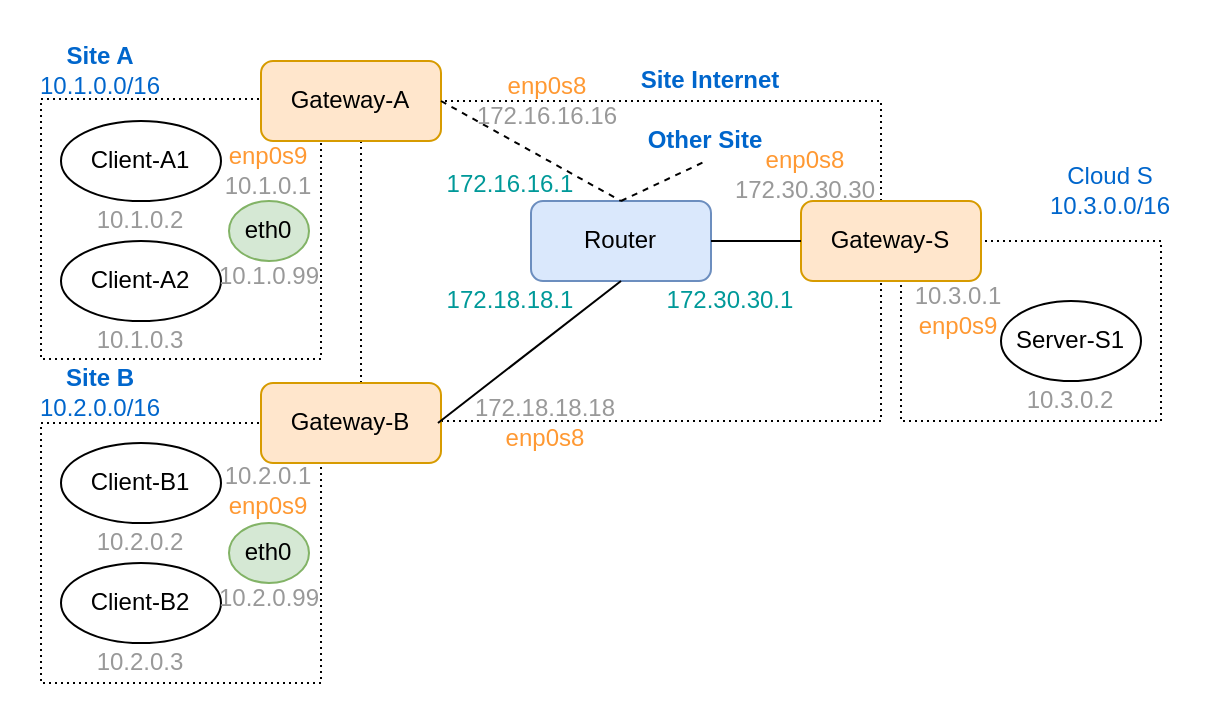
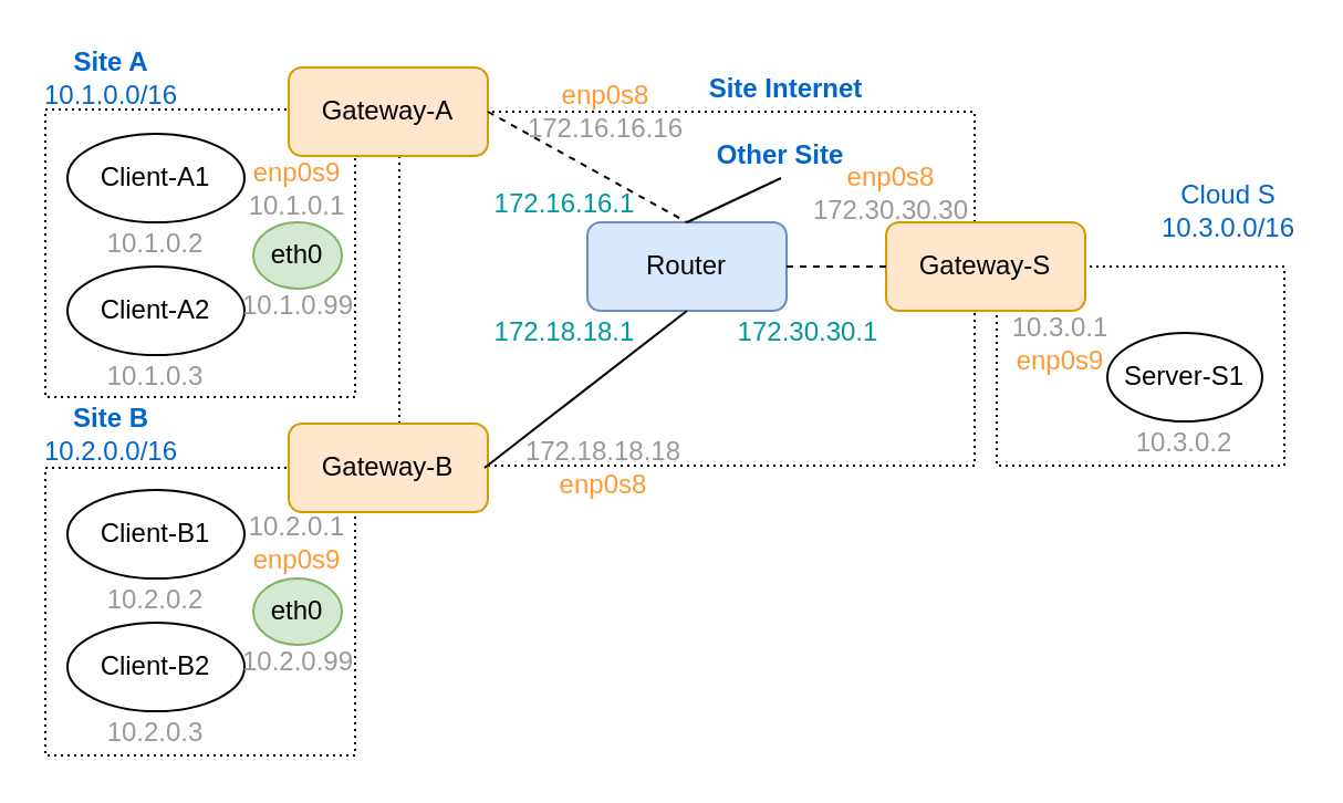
  <mxCell id="0" />
  <mxCell id="1" parent="0" />
  <mxCell id="2" value="" style="verticalLabelPosition=bottom;verticalAlign=top;html=1;shape=mxgraph.basic.rect;fillColor2=none;strokeWidth=1;size=20;indent=5;dashed=1;dashPattern=1 2;" parent="1" vertex="1"><mxGeometry x="450" y="120" width="130" height="90" as="geometry" /></mxCell>
  <mxCell id="3" value="" style="verticalLabelPosition=bottom;verticalAlign=top;html=1;shape=mxgraph.basic.rect;fillColor2=none;strokeWidth=1;size=20;indent=5;dashed=1;dashPattern=1 2;" parent="1" vertex="1"><mxGeometry x="20" y="49" width="140" height="130" as="geometry" /></mxCell>
  <mxCell id="4" value="Client-A1" style="ellipse;whiteSpace=wrap;html=1;" parent="1" vertex="1"><mxGeometry x="30" y="60" width="80" height="40" as="geometry" /></mxCell>
  <mxCell id="5" value="Client-A2" style="ellipse;whiteSpace=wrap;html=1;" parent="1" vertex="1"><mxGeometry x="30" y="120" width="80" height="40" as="geometry" /></mxCell>
  <mxCell id="6" value="" style="verticalLabelPosition=bottom;verticalAlign=top;html=1;shape=mxgraph.basic.rect;fillColor2=none;strokeWidth=1;size=20;indent=5;dashed=1;dashPattern=1 2;" parent="1" vertex="1"><mxGeometry x="20" y="211" width="140" height="130" as="geometry" /></mxCell>
  <mxCell id="7" value="Client-B1" style="ellipse;whiteSpace=wrap;html=1;" parent="1" vertex="1"><mxGeometry x="30" y="221" width="80" height="40" as="geometry" /></mxCell>
  <mxCell id="8" value="Client-B2" style="ellipse;whiteSpace=wrap;html=1;" parent="1" vertex="1"><mxGeometry x="30" y="281" width="80" height="40" as="geometry" /></mxCell>
  <mxCell id="9" value="" style="verticalLabelPosition=bottom;verticalAlign=top;html=1;shape=mxgraph.basic.rect;fillColor2=none;strokeWidth=1;size=20;indent=5;dashed=1;dashPattern=1 2;" parent="1" vertex="1"><mxGeometry x="180" y="50" width="260" height="160" as="geometry" /></mxCell>
  <mxCell id="10" value="Gateway-A" style="rounded=1;whiteSpace=wrap;html=1;fillColor=#ffe6cc;strokeColor=#d79b00;" parent="1" vertex="1"><mxGeometry x="130" y="30" width="90" height="40" as="geometry" /></mxCell>
  <mxCell id="11" value="Gateway-B" style="rounded=1;whiteSpace=wrap;html=1;fillColor=#ffe6cc;strokeColor=#d79b00;" parent="1" vertex="1"><mxGeometry x="130" y="191" width="90" height="40" as="geometry" /></mxCell>
  <mxCell id="12" value="Router" style="rounded=1;whiteSpace=wrap;html=1;fillColor=#dae8fc;strokeColor=#6c8ebf;" parent="1" vertex="1"><mxGeometry x="265" y="100" width="90" height="40" as="geometry" /></mxCell>
  <mxCell id="13" value="Gateway-S" style="rounded=1;whiteSpace=wrap;html=1;fillColor=#ffe6cc;strokeColor=#d79b00;" parent="1" vertex="1"><mxGeometry x="400" y="100" width="90" height="40" as="geometry" /></mxCell>
  <mxCell id="14" value="Server-S1" style="ellipse;whiteSpace=wrap;html=1;" parent="1" vertex="1"><mxGeometry x="500" y="150" width="70" height="40" as="geometry" /></mxCell>
  <mxCell id="15" value="" style="endArrow=none;html=1;rounded=0;exitX=0.148;exitY=1.006;exitDx=0;exitDy=0;exitPerimeter=0;entryX=0.5;entryY=1;entryDx=0;entryDy=0;" parent="1" source="9" target="12" edge="1"><mxGeometry width="50" height="50" relative="1" as="geometry"><mxPoint x="330" y="190" as="sourcePoint" /><mxPoint x="380" y="140" as="targetPoint" /></mxGeometry></mxCell>
- <mxCell id="16" value="" style="endArrow=none;html=1;rounded=0;exitX=1;exitY=0.5;exitDx=0;exitDy=0;entryX=0;entryY=0.5;entryDx=0;entryDy=0;" parent="1" source="12" target="13" edge="1"><mxGeometry width="50" height="50" relative="1" as="geometry"><mxPoint x="228.48" y="231.02" as="sourcePoint" /><mxPoint x="320" y="150" as="targetPoint" /></mxGeometry></mxCell>
+ <mxCell id="16" value="" style="endArrow=none;html=1;rounded=0;exitX=1;exitY=0.5;exitDx=0;exitDy=0;entryX=0;entryY=0.5;entryDx=0;entryDy=0;dashed=1;" parent="1" source="12" target="13" edge="1"><mxGeometry width="50" height="50" relative="1" as="geometry"><mxPoint x="228.48" y="231.02" as="sourcePoint" /><mxPoint x="320" y="150" as="targetPoint" /></mxGeometry></mxCell>
  <mxCell id="17" value="" style="endArrow=none;html=1;rounded=0;exitX=1;exitY=0.5;exitDx=0;exitDy=0;entryX=0.5;entryY=0;entryDx=0;entryDy=0;dashed=1;" parent="1" source="10" target="12" edge="1"><mxGeometry width="50" height="50" relative="1" as="geometry"><mxPoint x="228.48" y="231.02" as="sourcePoint" /><mxPoint x="320" y="150" as="targetPoint" /></mxGeometry></mxCell>
  <mxCell id="18" value="&lt;b&gt;Site A&lt;/b&gt;&lt;br&gt;10.1.0.0/16" style="text;html=1;strokeColor=none;fillColor=none;align=center;verticalAlign=middle;whiteSpace=wrap;rounded=0;fontColor=#0066CC;" parent="1" vertex="1"><mxGeometry x="20" y="20" width="60" height="30" as="geometry" /></mxCell>
  <mxCell id="19" value="&lt;b&gt;Site B&lt;/b&gt;&lt;br&gt;10.2.0.0/16" style="text;html=1;strokeColor=none;fillColor=none;align=center;verticalAlign=middle;whiteSpace=wrap;rounded=0;fontColor=#0066CC;" parent="1" vertex="1"><mxGeometry x="20" y="181" width="60" height="30" as="geometry" /></mxCell>
  <mxCell id="20" value="&lt;b&gt;Site Internet&lt;/b&gt;" style="text;html=1;strokeColor=none;fillColor=none;align=center;verticalAlign=middle;whiteSpace=wrap;rounded=0;fontColor=#0066CC;" parent="1" vertex="1"><mxGeometry x="310" y="30" width="90" height="20" as="geometry" /></mxCell>
  <mxCell id="21" value="&lt;b&gt;Other Site&lt;/b&gt;" style="text;html=1;strokeColor=none;fillColor=none;align=center;verticalAlign=middle;whiteSpace=wrap;rounded=0;fontColor=#0066CC;" parent="1" vertex="1"><mxGeometry x="310" y="60" width="85" height="20" as="geometry" /></mxCell>
- <mxCell id="22" value="" style="endArrow=none;html=1;rounded=0;exitX=0.5;exitY=0;exitDx=0;exitDy=0;entryX=0.5;entryY=1;entryDx=0;entryDy=0;dashed=1;" parent="1" source="12" target="21" edge="1"><mxGeometry width="50" height="50" relative="1" as="geometry"><mxPoint x="228.48" y="231.02" as="sourcePoint" /><mxPoint x="320" y="150" as="targetPoint" /></mxGeometry></mxCell>
+ <mxCell id="22" value="" style="endArrow=none;html=1;rounded=0;exitX=0.5;exitY=0;exitDx=0;exitDy=0;entryX=0.5;entryY=1;entryDx=0;entryDy=0;" parent="1" source="12" target="21" edge="1"><mxGeometry width="50" height="50" relative="1" as="geometry"><mxPoint x="228.48" y="231.02" as="sourcePoint" /><mxPoint x="320" y="150" as="targetPoint" /></mxGeometry></mxCell>
  <mxCell id="23" value="Cloud S&lt;br&gt;10.3.0.0/16" style="text;html=1;strokeColor=none;fillColor=none;align=center;verticalAlign=middle;whiteSpace=wrap;rounded=0;fontColor=#0066CC;" parent="1" vertex="1"><mxGeometry x="525" y="80" width="60" height="30" as="geometry" /></mxCell>
  <mxCell id="24" value="10.1.0.2" style="text;html=1;strokeColor=none;fillColor=none;align=center;verticalAlign=middle;whiteSpace=wrap;rounded=0;fontColor=#999999;" parent="1" vertex="1"><mxGeometry x="35" y="100" width="70" height="20" as="geometry" /></mxCell>
  <mxCell id="25" value="10.1.0.3" style="text;html=1;strokeColor=none;fillColor=none;align=center;verticalAlign=middle;whiteSpace=wrap;rounded=0;fontColor=#999999;" parent="1" vertex="1"><mxGeometry x="35" y="160" width="70" height="20" as="geometry" /></mxCell>
  <mxCell id="26" value="10.2.0.2" style="text;html=1;strokeColor=none;fillColor=none;align=center;verticalAlign=middle;whiteSpace=wrap;rounded=0;fontColor=#999999;" parent="1" vertex="1"><mxGeometry x="35" y="261" width="70" height="20" as="geometry" /></mxCell>
  <mxCell id="27" value="10.2.0.3" style="text;html=1;strokeColor=none;fillColor=none;align=center;verticalAlign=middle;whiteSpace=wrap;rounded=0;fontColor=#999999;" parent="1" vertex="1"><mxGeometry x="35" y="321" width="70" height="20" as="geometry" /></mxCell>
  <mxCell id="28" value="10.3.0.2" style="text;html=1;strokeColor=none;fillColor=none;align=center;verticalAlign=middle;whiteSpace=wrap;rounded=0;fontColor=#999999;" parent="1" vertex="1"><mxGeometry x="500" y="190" width="70" height="20" as="geometry" /></mxCell>
  <mxCell id="29" value="&lt;span style=&quot;color: rgb(255, 153, 51);&quot;&gt;enp0s9&lt;/span&gt;&lt;br&gt;10.1.0.1" style="text;html=1;strokeColor=none;fillColor=none;align=center;verticalAlign=middle;whiteSpace=wrap;rounded=0;fontColor=#999999;" parent="1" vertex="1"><mxGeometry x="105" y="70" width="58" height="30" as="geometry" /></mxCell>
  <mxCell id="30" value="10.2.0.1&lt;br&gt;&lt;span style=&quot;color: rgb(255, 153, 51);&quot;&gt;enp0s9&lt;/span&gt;" style="text;html=1;strokeColor=none;fillColor=none;align=center;verticalAlign=middle;whiteSpace=wrap;rounded=0;fontColor=#999999;" parent="1" vertex="1"><mxGeometry x="105" y="235" width="58" height="20" as="geometry" /></mxCell>
  <mxCell id="31" value="10.3.0.1&lt;br&gt;&lt;span style=&quot;color: rgb(255, 153, 51);&quot;&gt;enp0s9&lt;/span&gt;" style="text;html=1;strokeColor=none;fillColor=none;align=center;verticalAlign=middle;whiteSpace=wrap;rounded=0;fontColor=#999999;" parent="1" vertex="1"><mxGeometry x="450" y="145" width="58" height="20" as="geometry" /></mxCell>
  <mxCell id="32" value="172.16.16.1" style="text;html=1;strokeColor=none;fillColor=none;align=center;verticalAlign=middle;whiteSpace=wrap;rounded=0;fontColor=#009999;" parent="1" vertex="1"><mxGeometry x="220" y="82" width="70" height="20" as="geometry" /></mxCell>
  <mxCell id="33" value="172.18.18.1" style="text;html=1;strokeColor=none;fillColor=none;align=center;verticalAlign=middle;whiteSpace=wrap;rounded=0;fontColor=#009999;" parent="1" vertex="1"><mxGeometry x="220" y="140" width="70" height="20" as="geometry" /></mxCell>
  <mxCell id="34" value="172.30.30.1" style="text;html=1;strokeColor=none;fillColor=none;align=center;verticalAlign=middle;whiteSpace=wrap;rounded=0;fontColor=#009999;" parent="1" vertex="1"><mxGeometry x="330" y="140" width="70" height="20" as="geometry" /></mxCell>
  <mxCell id="35" value="&lt;span style=&quot;color: rgb(255, 153, 51);&quot;&gt;enp0s8&lt;/span&gt;&lt;br&gt;172.30.30.30" style="text;html=1;strokeColor=none;fillColor=none;align=center;verticalAlign=middle;whiteSpace=wrap;rounded=0;fontColor=#999999;" parent="1" vertex="1"><mxGeometry x="365" y="77" width="75" height="20" as="geometry" /></mxCell>
  <mxCell id="36" value="&lt;span style=&quot;color: rgb(255, 153, 51);&quot;&gt;enp0s8&lt;/span&gt;&lt;br&gt;172.16.16.16" style="text;html=1;strokeColor=none;fillColor=none;align=center;verticalAlign=middle;whiteSpace=wrap;rounded=0;fontColor=#999999;" parent="1" vertex="1"><mxGeometry x="236" y="40" width="75" height="20" as="geometry" /></mxCell>
  <mxCell id="37" value="172.18.18.18&lt;br&gt;&lt;span style=&quot;color: rgb(255, 153, 51);&quot;&gt;enp0s8&lt;/span&gt;" style="text;html=1;strokeColor=none;fillColor=none;align=center;verticalAlign=middle;whiteSpace=wrap;rounded=0;fontColor=#999999;" parent="1" vertex="1"><mxGeometry x="235" y="201" width="75" height="20" as="geometry" /></mxCell>
  <mxCell id="38" value="eth0" style="ellipse;whiteSpace=wrap;html=1;fillColor=#d5e8d4;strokeColor=#82b366;" parent="1" vertex="1"><mxGeometry x="114" y="100" width="40" height="30" as="geometry" /></mxCell>
  <mxCell id="39" value="eth0" style="ellipse;whiteSpace=wrap;html=1;fillColor=#d5e8d4;strokeColor=#82b366;" parent="1" vertex="1"><mxGeometry x="114" y="261" width="40" height="30" as="geometry" /></mxCell>
  <mxCell id="40" value="10.1.0.99" style="text;html=1;strokeColor=none;fillColor=none;align=center;verticalAlign=middle;whiteSpace=wrap;rounded=0;fontColor=#999999;" parent="1" vertex="1"><mxGeometry x="104" y="128" width="61" height="20" as="geometry" /></mxCell>
  <mxCell id="41" value="10.2.0.99" style="text;html=1;strokeColor=none;fillColor=none;align=center;verticalAlign=middle;whiteSpace=wrap;rounded=0;fontColor=#999999;" parent="1" vertex="1"><mxGeometry x="103.5" y="289" width="61" height="20" as="geometry" /></mxCell>
